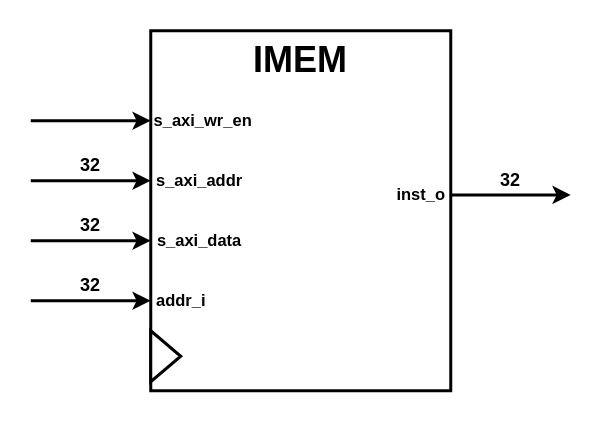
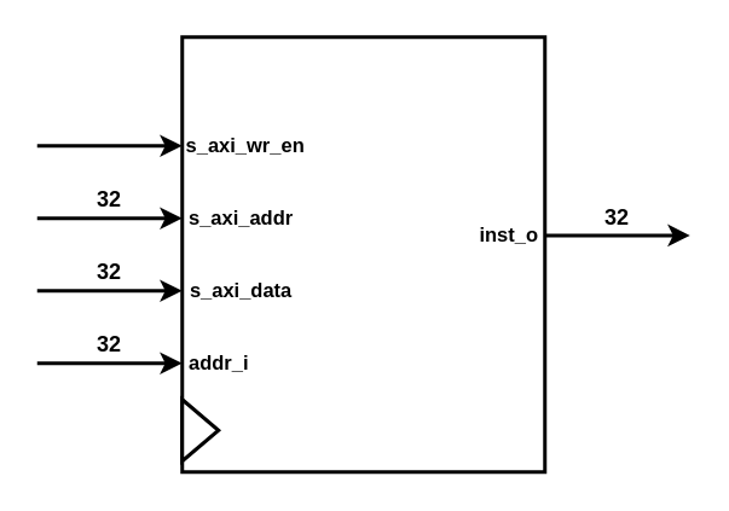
  <mxCell id="0" />
  <mxCell id="1" parent="0" />
  <mxCell id="2" value="" style="rounded=0;whiteSpace=wrap;html=1;fontStyle=1;strokeWidth=2;" vertex="1" parent="1"><mxGeometry x="100" y="20" width="200" height="240" as="geometry" /></mxCell>
  <mxCell id="3" value="&amp;nbsp; &amp;nbsp;s_axi_wr_en" style="endArrow=classic;html=1;rounded=0;labelBackgroundColor=none;fontStyle=1;strokeWidth=2;" edge="1" parent="1"><mxGeometry x="1" y="30" width="50" height="50" relative="1" as="geometry"><mxPoint x="20" y="80" as="sourcePoint" /><mxPoint x="100" y="80" as="targetPoint" /><mxPoint x="30" y="30" as="offset" /></mxGeometry></mxCell>
  <mxCell id="4" value="&amp;nbsp; &amp;nbsp; &amp;nbsp; &amp;nbsp; s_axi_addr" style="endArrow=classic;html=1;rounded=0;labelBackgroundColor=none;fontStyle=1;strokeWidth=2;" edge="1" parent="1"><mxGeometry x="1" y="20" width="50" height="50" relative="1" as="geometry"><mxPoint x="20" y="120" as="sourcePoint" /><mxPoint x="100" y="120" as="targetPoint" /><mxPoint x="20" y="20" as="offset" /></mxGeometry></mxCell>
- <mxCell id="5" value="&lt;span style=&quot;&quot;&gt;&lt;font style=&quot;font-size: 24px;&quot;&gt;IMEM&lt;/font&gt;&lt;/span&gt;" style="text;html=1;align=center;verticalAlign=middle;whiteSpace=wrap;rounded=0;fontStyle=1;strokeWidth=2;" vertex="1" parent="1"><mxGeometry x="100" y="20" width="200" height="40" as="geometry" /></mxCell>
  <mxCell id="6" value="inst_o" style="endArrow=classic;html=1;rounded=0;fontStyle=1;strokeWidth=2;" edge="1" parent="1"><mxGeometry x="-1" y="-20" width="50" height="50" relative="1" as="geometry"><mxPoint x="300" y="129.43" as="sourcePoint" /><mxPoint x="380" y="129.43" as="targetPoint" /><mxPoint x="-20" y="-20" as="offset" /></mxGeometry></mxCell>
  <mxCell id="7" value="&amp;nbsp; &amp;nbsp; &amp;nbsp; &amp;nbsp; s_axi_data" style="endArrow=classic;html=1;rounded=0;labelBackgroundColor=none;fontStyle=1;strokeWidth=2;" edge="1" parent="1"><mxGeometry x="1" y="20" width="50" height="50" relative="1" as="geometry"><mxPoint x="20" y="160" as="sourcePoint" /><mxPoint x="100" y="160" as="targetPoint" /><mxPoint x="20" y="20" as="offset" /></mxGeometry></mxCell>
  <mxCell id="8" value="addr_i" style="endArrow=classic;html=1;rounded=0;labelBackgroundColor=none;fontStyle=1;strokeWidth=2;" edge="1" parent="1"><mxGeometry x="1" y="20" width="50" height="50" relative="1" as="geometry"><mxPoint x="20" y="200" as="sourcePoint" /><mxPoint x="100" y="200" as="targetPoint" /><mxPoint x="20" y="20" as="offset" /></mxGeometry></mxCell>
  <mxCell id="9" value="32" style="text;html=1;align=center;verticalAlign=middle;whiteSpace=wrap;rounded=0;fontStyle=1;strokeWidth=2;" vertex="1" parent="1"><mxGeometry x="320" y="110" width="40" height="20" as="geometry" /></mxCell>
  <mxCell id="10" value="32" style="text;html=1;align=center;verticalAlign=middle;whiteSpace=wrap;rounded=0;fontStyle=1;strokeWidth=2;" vertex="1" parent="1"><mxGeometry x="40" y="100" width="40" height="20" as="geometry" /></mxCell>
  <mxCell id="11" value="32" style="text;html=1;align=center;verticalAlign=middle;whiteSpace=wrap;rounded=0;fontStyle=1;strokeWidth=2;" vertex="1" parent="1"><mxGeometry x="40" y="140" width="40" height="20" as="geometry" /></mxCell>
  <mxCell id="12" value="32" style="text;html=1;align=center;verticalAlign=middle;whiteSpace=wrap;rounded=0;fontStyle=1;strokeWidth=2;" vertex="1" parent="1"><mxGeometry x="40" y="180" width="40" height="20" as="geometry" /></mxCell>
  <mxCell id="13" value="" style="triangle;whiteSpace=wrap;html=1;fontStyle=1;strokeWidth=2;" vertex="1" parent="1"><mxGeometry x="100" y="220" width="20" height="34" as="geometry" /></mxCell>
